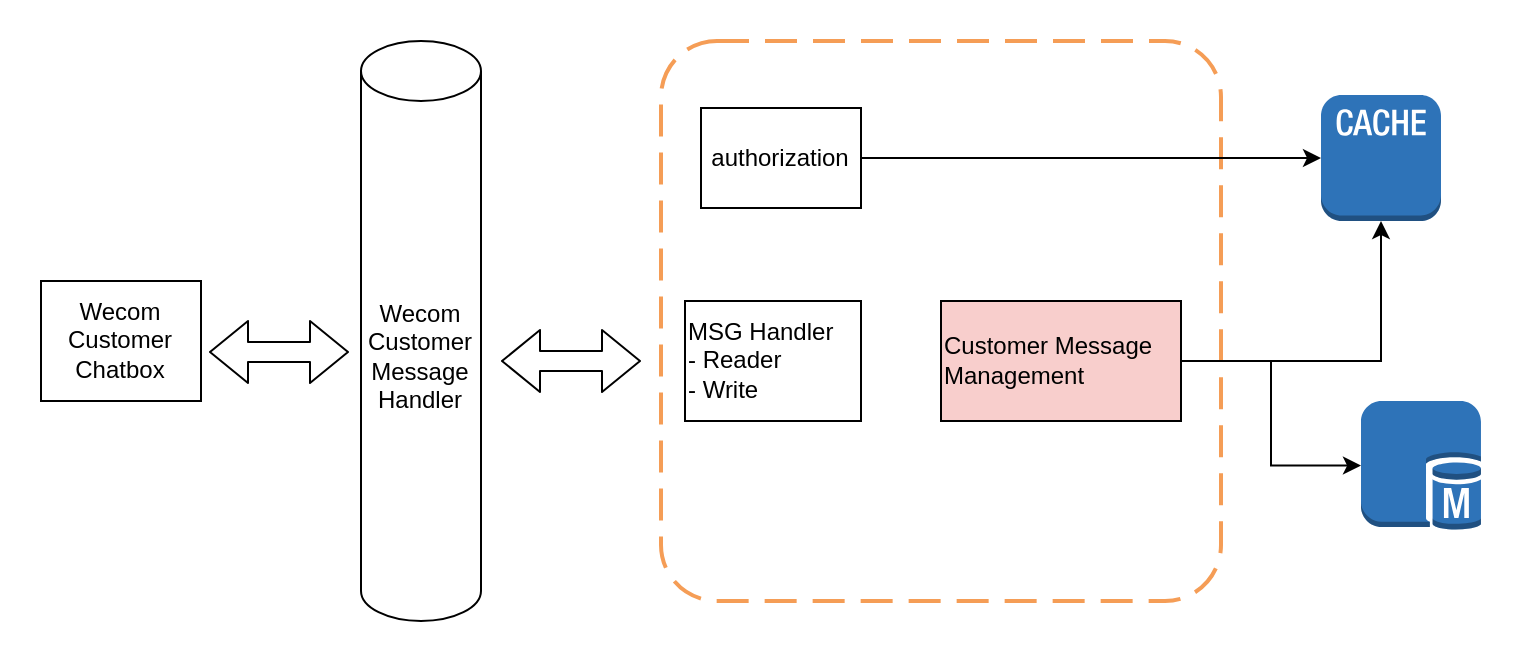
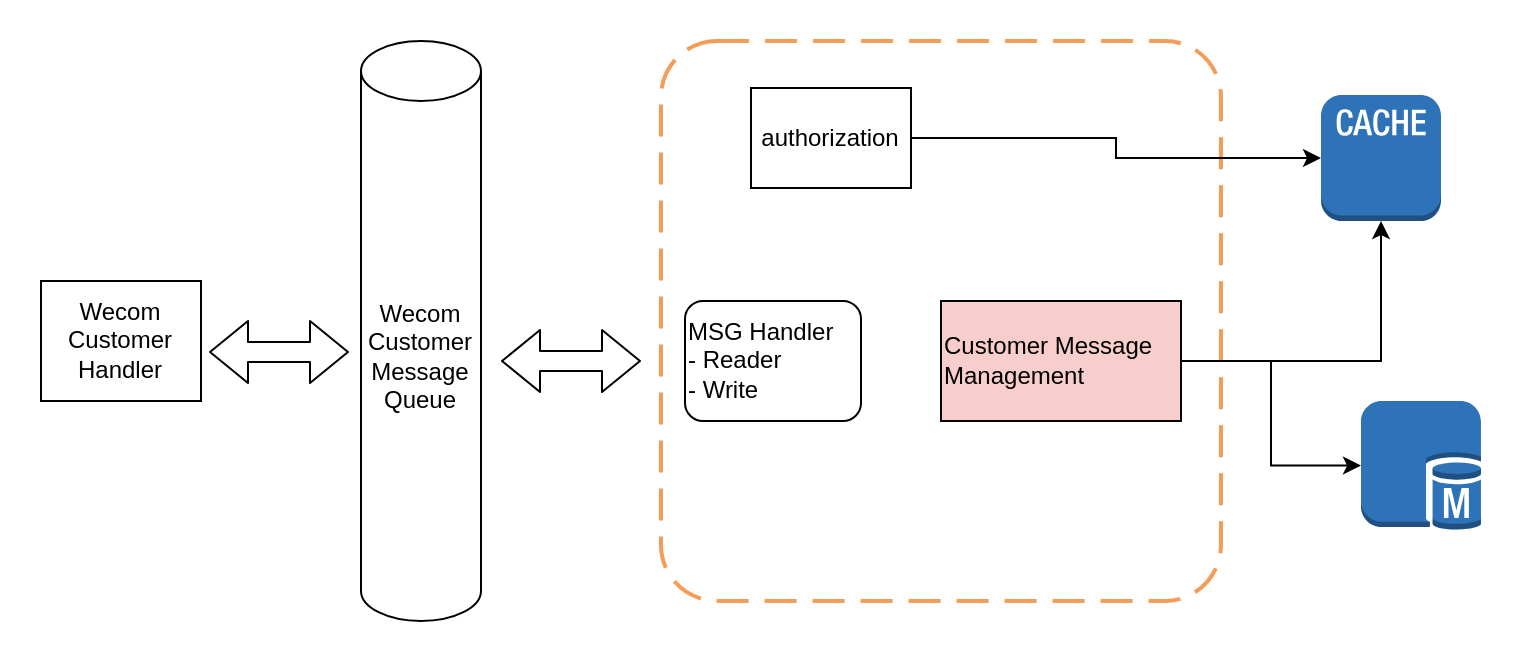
  <mxCell id="0" />
  <mxCell id="1" parent="0" />
- <mxCell id="2" value="Wecom Customer&lt;br&gt;Message&lt;br&gt;Handler" style="shape=cylinder3;whiteSpace=wrap;html=1;boundedLbl=1;backgroundOutline=1;size=15;" vertex="1" parent="1"><mxGeometry x="180" y="20" width="60" height="290" as="geometry" /></mxCell>
- <mxCell id="3" value="Wecom Customer&lt;br&gt;Chatbox" style="rounded=0;whiteSpace=wrap;html=1;" vertex="1" parent="1"><mxGeometry x="20" y="140" width="80" height="60" as="geometry" /></mxCell>
+ <mxCell id="2" value="Wecom Customer&lt;br&gt;Message&lt;br&gt;Queue" style="shape=cylinder3;whiteSpace=wrap;html=1;boundedLbl=1;backgroundOutline=1;size=15;" vertex="1" parent="1"><mxGeometry x="180" y="20" width="60" height="290" as="geometry" /></mxCell>
+ <mxCell id="3" value="Wecom Customer&lt;br&gt;Handler" style="rounded=0;whiteSpace=wrap;html=1;" vertex="1" parent="1"><mxGeometry x="20" y="140" width="80" height="60" as="geometry" /></mxCell>
  <mxCell id="4" value="" style="rounded=1;arcSize=10;dashed=1;strokeColor=#F59D56;fillColor=none;gradientColor=none;dashPattern=8 4;strokeWidth=2;" vertex="1" parent="1"><mxGeometry x="330" y="20" width="280" height="280" as="geometry" /></mxCell>
  <mxCell id="5" style="edgeStyle=orthogonalEdgeStyle;rounded=0;orthogonalLoop=1;jettySize=auto;html=1;entryX=0;entryY=0.5;entryDx=0;entryDy=0;entryPerimeter=0;" edge="1" parent="1" source="6" target="12"><mxGeometry relative="1" as="geometry" /></mxCell>
- <mxCell id="6" value="authorization" style="rounded=0;whiteSpace=wrap;html=1;" vertex="1" parent="1"><mxGeometry x="350" y="53.5" width="80" height="50" as="geometry" /></mxCell>
- <mxCell id="7" value="MSG Handler&amp;nbsp;&lt;br&gt;- Reader&lt;br&gt;- Write" style="rounded=0;whiteSpace=wrap;html=1;align=left;" vertex="1" parent="1"><mxGeometry x="342" y="150" width="88" height="60" as="geometry" /></mxCell>
+ <mxCell id="6" value="authorization" style="rounded=0;whiteSpace=wrap;html=1;" vertex="1" parent="1"><mxGeometry x="375" y="43.5" width="80" height="50" as="geometry" /></mxCell>
+ <mxCell id="7" value="MSG Handler&amp;nbsp;&lt;br&gt;- Reader&lt;br&gt;- Write" style="whiteSpace=wrap;html=1;align=left;rounded=1;" vertex="1" parent="1"><mxGeometry x="342" y="150" width="88" height="60" as="geometry" /></mxCell>
  <mxCell id="8" style="edgeStyle=orthogonalEdgeStyle;rounded=0;orthogonalLoop=1;jettySize=auto;html=1;" edge="1" parent="1" source="10" target="11"><mxGeometry relative="1" as="geometry" /></mxCell>
  <mxCell id="9" style="edgeStyle=orthogonalEdgeStyle;rounded=0;orthogonalLoop=1;jettySize=auto;html=1;exitX=1;exitY=0.5;exitDx=0;exitDy=0;entryX=0.5;entryY=1;entryDx=0;entryDy=0;entryPerimeter=0;" edge="1" parent="1" source="10" target="12"><mxGeometry relative="1" as="geometry" /></mxCell>
  <mxCell id="10" value="Customer Message Management&amp;nbsp;" style="rounded=0;whiteSpace=wrap;html=1;align=left;fillColor=#f8cecc;" vertex="1" parent="1"><mxGeometry x="470" y="150" width="120" height="60" as="geometry" /></mxCell>
  <mxCell id="11" value="" style="outlineConnect=0;dashed=0;verticalLabelPosition=bottom;verticalAlign=top;align=center;html=1;shape=mxgraph.aws3.sql_master;fillColor=#2E73B8;gradientColor=none;" vertex="1" parent="1"><mxGeometry x="680" y="200" width="60" height="64.5" as="geometry" /></mxCell>
  <mxCell id="12" value="" style="outlineConnect=0;dashed=0;verticalLabelPosition=bottom;verticalAlign=top;align=center;html=1;shape=mxgraph.aws3.cache_node;fillColor=#2E73B8;gradientColor=none;" vertex="1" parent="1"><mxGeometry x="660" y="47" width="60" height="63" as="geometry" /></mxCell>
  <mxCell id="13" value="" style="shape=flexArrow;endArrow=classic;startArrow=classic;html=1;" edge="1" parent="1"><mxGeometry width="100" height="100" relative="1" as="geometry"><mxPoint x="250" y="180" as="sourcePoint" /><mxPoint x="320" y="180" as="targetPoint" /></mxGeometry></mxCell>
  <mxCell id="14" value="" style="shape=flexArrow;endArrow=classic;startArrow=classic;html=1;" edge="1" parent="1"><mxGeometry width="100" height="100" relative="1" as="geometry"><mxPoint x="104" y="175.5" as="sourcePoint" /><mxPoint x="174" y="175.5" as="targetPoint" /></mxGeometry></mxCell>
